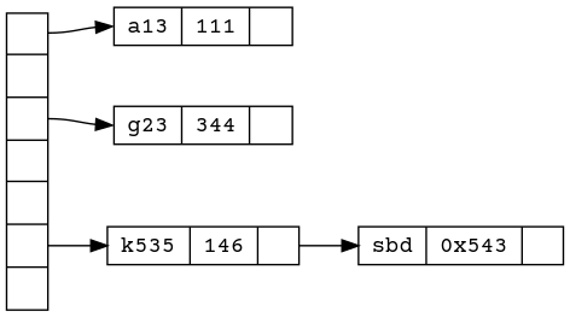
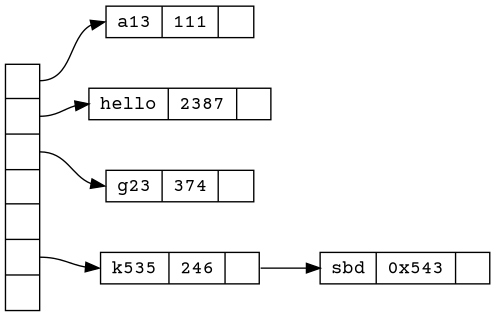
  digraph {
    fontname="Courier Prime"
    nodesep=.5
    rankdir=LR
    node [fontname="Courier Prime" shape=record]
    edge [fontname="Courier Prime" headport=n]
    n1 [height=2.5 label="<f0> |<f1> |<f2> |<f3> |<f4> |<f5> |<f6> " width=.1]
    n2 [height=.1 label="{<n> a13 | 111 | <p>}" width=1.5]
-   n4 [height=.1 label="{<n> g23 | 344 | <p>}" width=1.5]
-   n5 [height=.1 label="{<n> k535 | 146 | <p>}" width=1.5]
+   n3 [height=.1 label="{<n> hello | 2387 | <p>}" width=1.5]
+   n4 [height=.1 label="{<n> g23 | 374 | <p>}" width=1.5]
+   n5 [height=.1 label="{<n> k535 | 246 | <p>}" width=1.5]
    n6 [height=.1 label="{<n> sbd | 0x543 | <p>}" width=1.5]
    n1 -> n2 [tailport=f0]
+   n1 -> n3 [tailport=f1]
    n1 -> n4 [tailport=f2]
    n1 -> n5 [tailport=f5]
    n5 -> n6 [tailport=p]
  }
